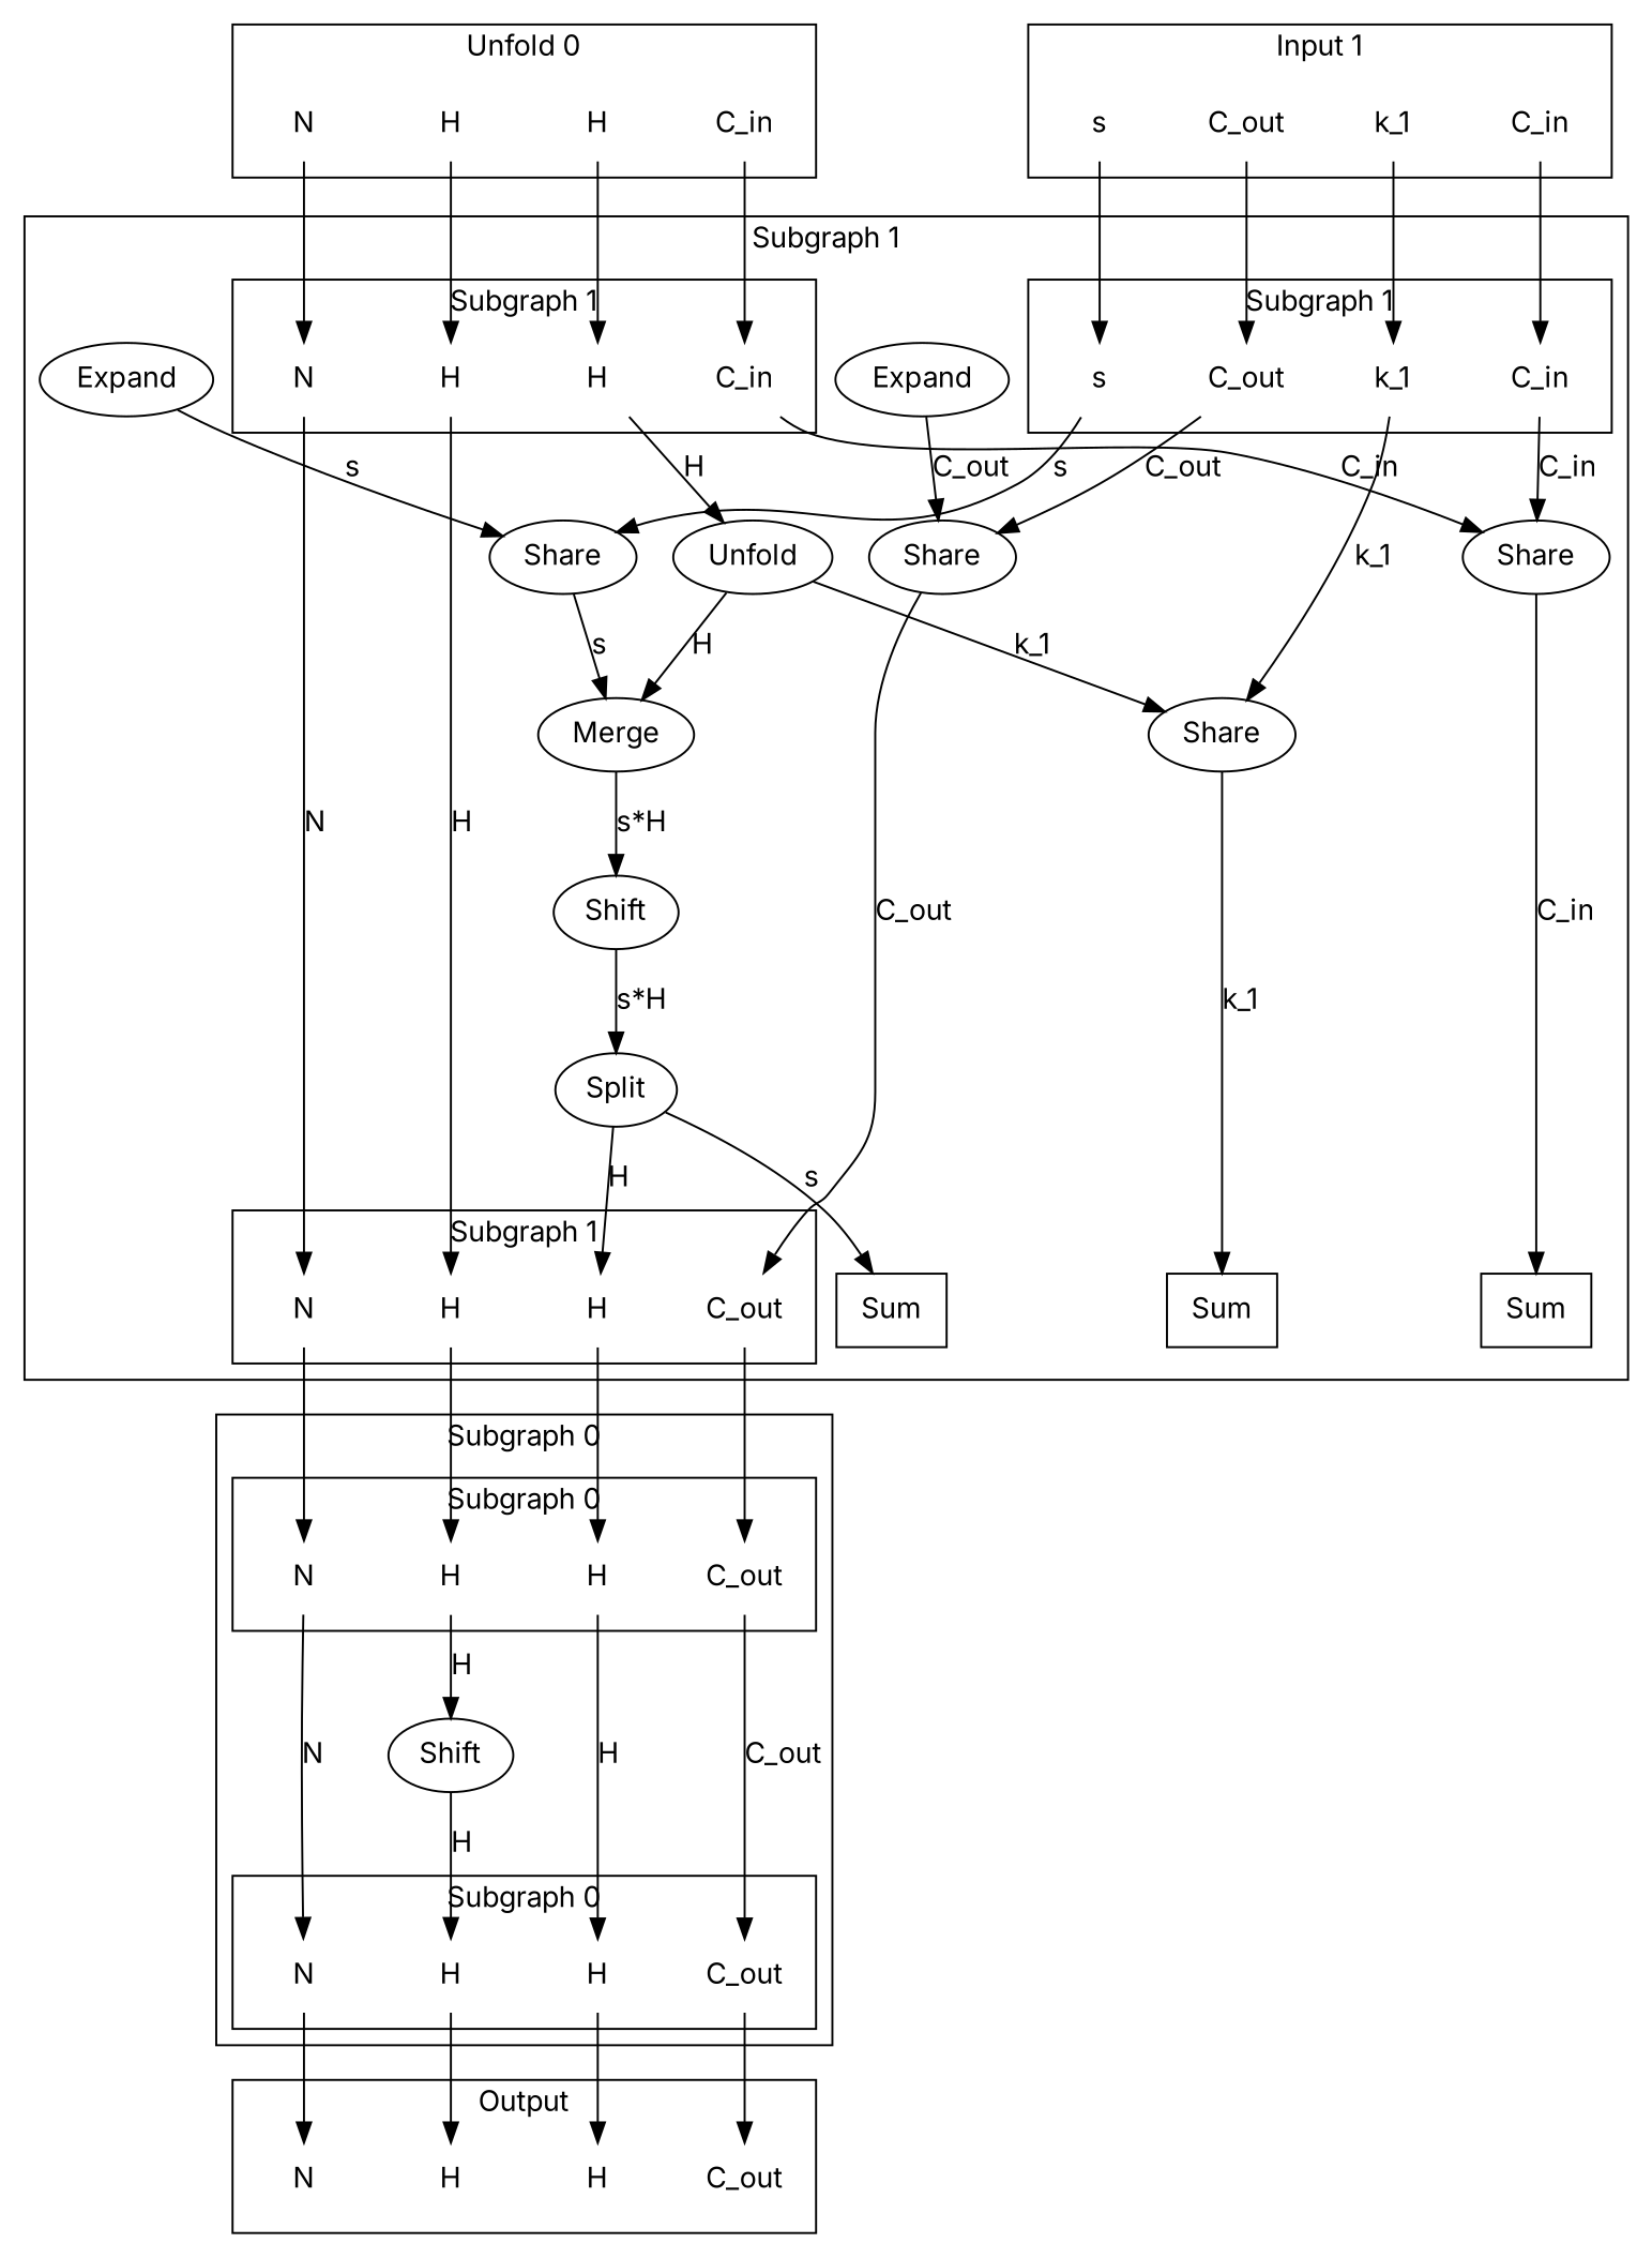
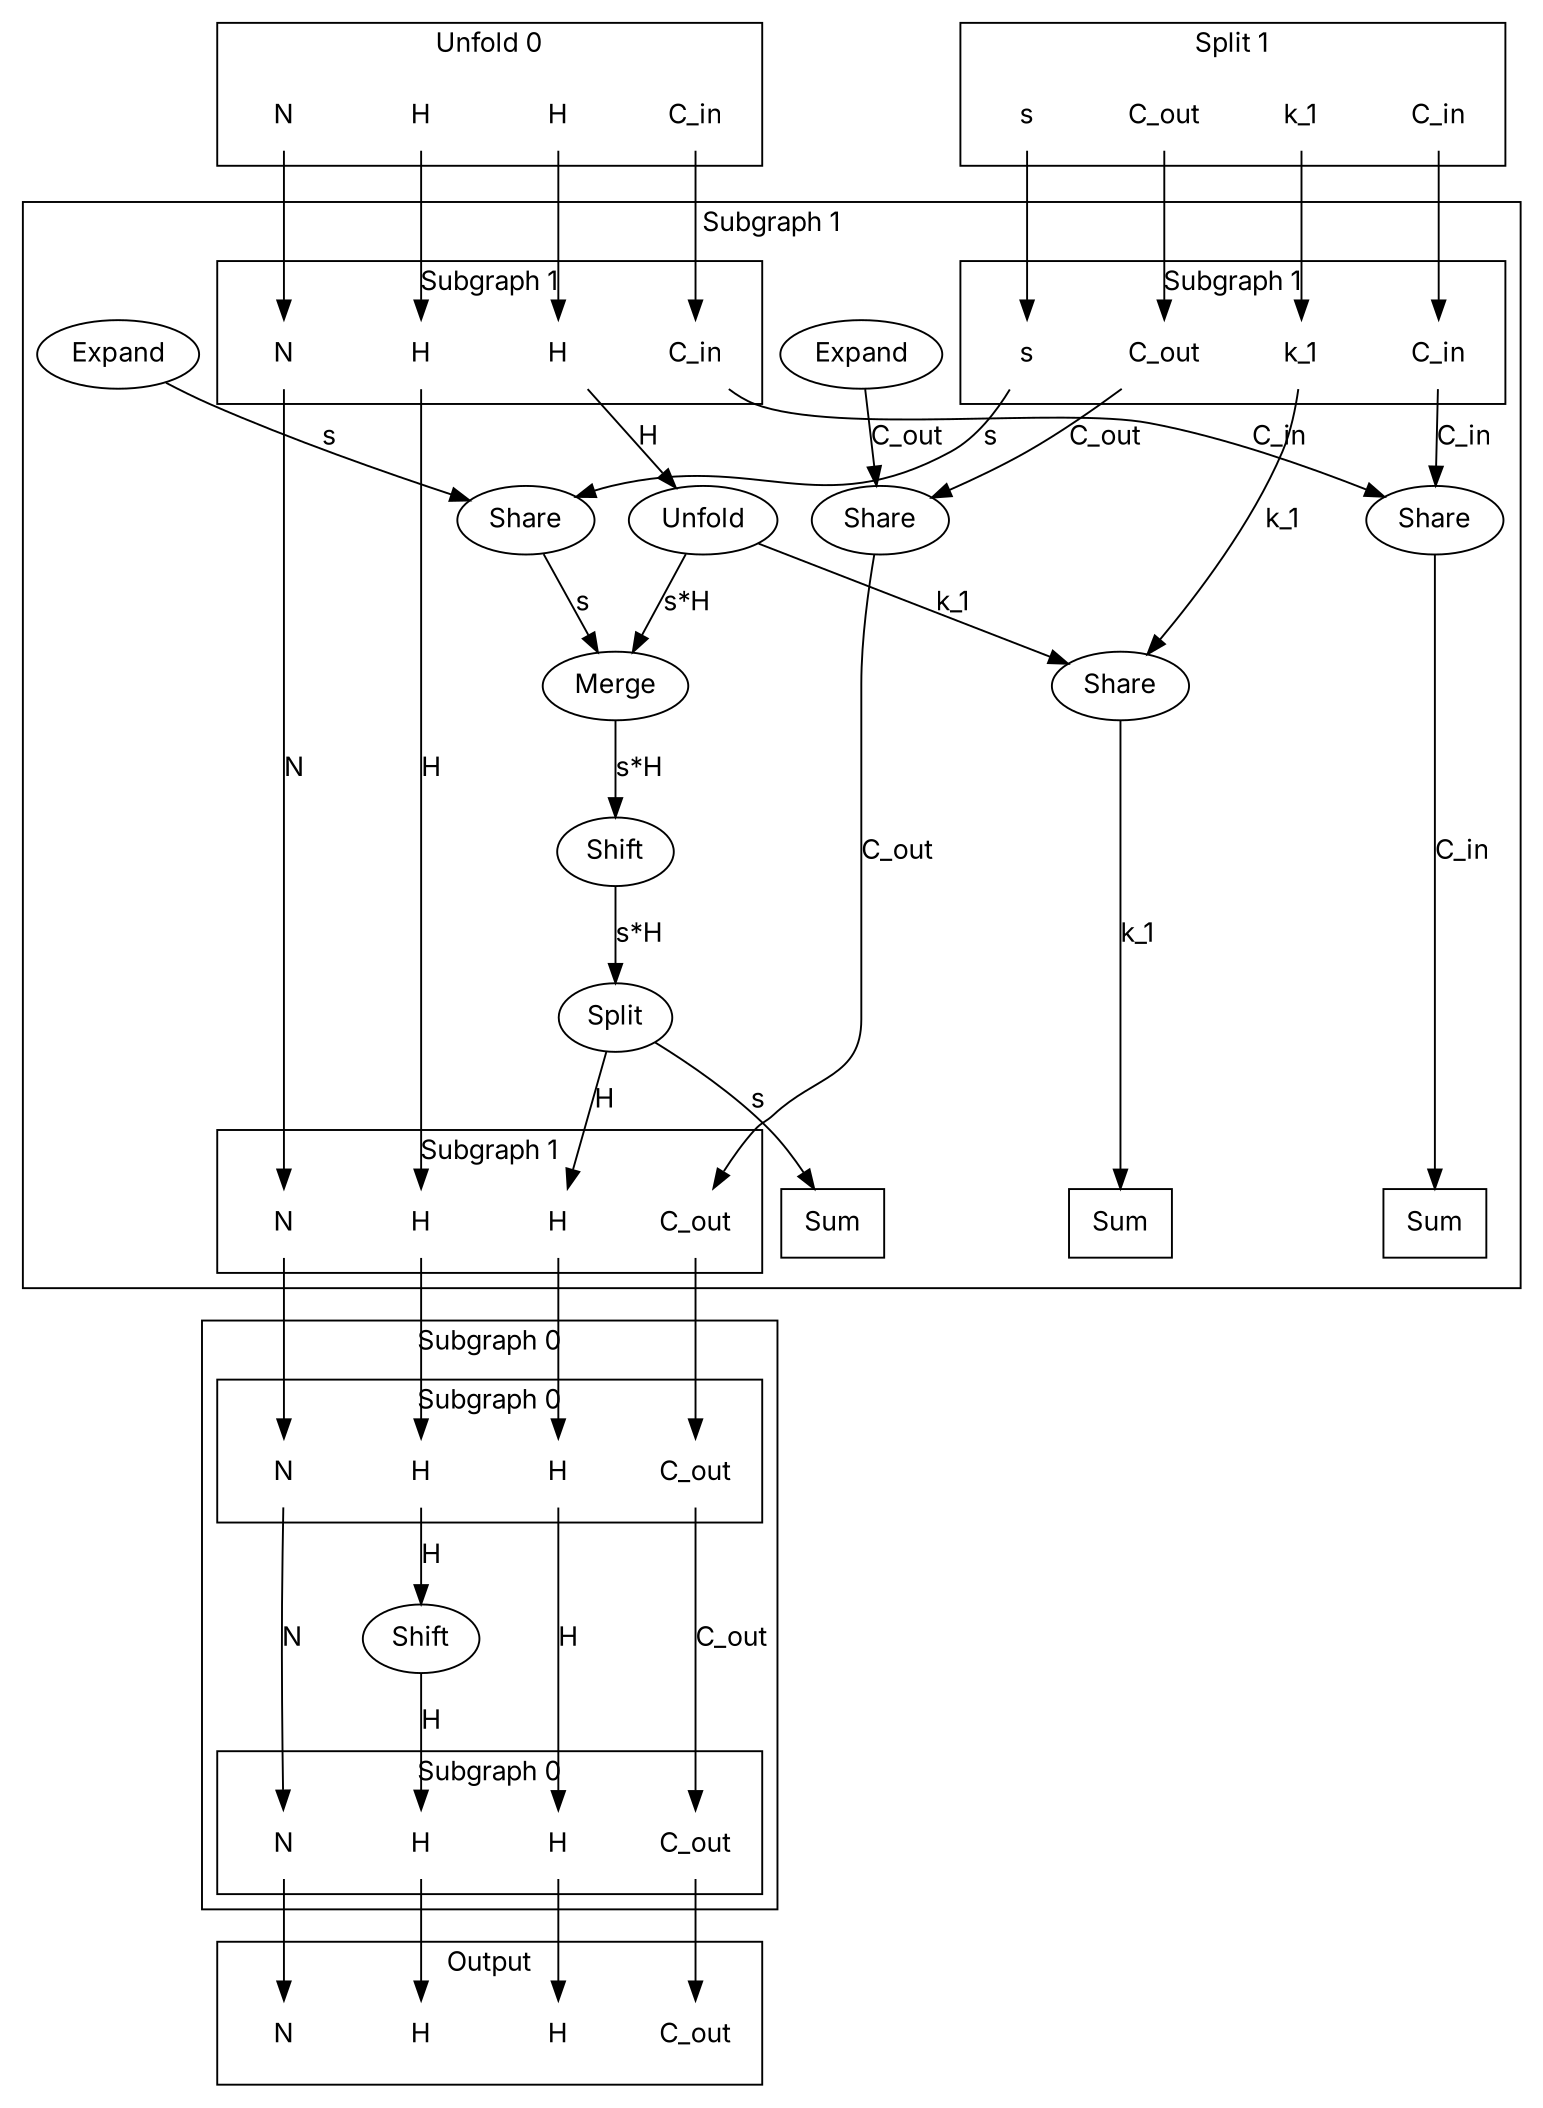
  digraph {
    fontname=Inter
    newrank=true
    node [fontname=Inter shape=none]
    edge [fontname=Inter]
    n1 [label=N]
    n2 [label=C_in]
    n3 [label=H]
    n4 [label=H]
    n5 [label=C_out]
    n6 [label=k_1]
    n7 [label=s]
    n8 [label=C_in]
    n9 [label=N]
    n10 [label=C_out]
    n11 [label=H]
    n12 [label=H]
    n13 [label=N]
    n14 [label=C_out]
    n15 [label=H]
    n16 [label=H]
    n17 [label=Shift shape=""]
    n18 [label=Sum shape=box]
    n19 [label=Sum shape=box]
    n20 [label=Sum shape=box]
    n21 [label=N]
    n22 [label=C_out]
    n23 [label=H]
    n24 [label=H]
    n25 [label=N]
    n26 [label=C_in]
    n27 [label=H]
    n28 [label=H]
    n29 [label=C_out]
    n30 [label=k_1]
    n31 [label=s]
    n32 [label=C_in]
    n33 [label=Share shape=""]
    n34 [label=Unfold shape=""]
    n35 [label=Share shape=""]
    n36 [label=Share shape=""]
    n37 [label=Share shape=""]
    n38 [label=Merge shape=""]
    n39 [label=Expand shape=""]
    n40 [label=Expand shape=""]
    n41 [label=Shift shape=""]
    n42 [label=Split shape=""]
    n43 [label=N]
    n44 [label=C_out]
    n45 [label=H]
    n46 [label=H]
    subgraph sub_1 {
      rank=same
      n1
      n2
      n3
      n4
      n5
      n6
      n7
      n8
    }
    subgraph cluster_2 {
      label="Subgraph 0"
      n17
      subgraph sub_3 {
        label="Subgraph 0"
        rank=same
        n9
        n10
        n11
        n12
      }
      subgraph sub_4 {
        label="Subgraph 0"
        rank=same
        n13
        n14
        n15
        n16
      }
      subgraph cluster_5 {
        label="Subgraph 0"
        n9
        n10
        n11
        n12
      }
      subgraph cluster_6 {
        label="Subgraph 0"
        n13
        n14
        n15
        n16
      }
    }
    subgraph cluster_7 {
      label="Subgraph 1"
      n33
      n34
      n35
      n36
      n37
      n38
      n39
      n40
      n41
      n42
      subgraph sub_8 {
        label="Subgraph 1"
        rank=same
        n18
        n19
        n20
        n21
        n22
        n23
        n24
      }
      subgraph sub_9 {
        label="Subgraph 1"
        rank=same
        n25
        n26
        n27
        n28
        n29
        n30
        n31
        n32
      }
      subgraph cluster_10 {
        label="Subgraph 1"
        n21
        n22
        n23
        n24
      }
      subgraph cluster_11 {
        label="Subgraph 1"
        n25
        n26
        n27
        n28
      }
      subgraph cluster_12 {
        label="Subgraph 1"
        n29
        n30
        n31
        n32
      }
    }
    subgraph cluster_13 {
      label="Unfold 0"
      n1
      n2
      n3
      n4
    }
    subgraph cluster_14 {
-     label="Input 1"
+     label="Split 1"
      n5
      n6
      n7
      n8
    }
    subgraph cluster_15 {
      label=Output
      n43
      n44
      n45
      n46
    }
    n1 -> n25
    n2 -> n26
    n3 -> n27
    n4 -> n28
    n5 -> n29
    n6 -> n30
    n7 -> n31
    n8 -> n32
    n9 -> n43
    n10 -> n44
    n11 -> n45
    n12 -> n46
    n13 -> n9 [label=N]
    n14 -> n10 [label=C_out]
    n15 -> n11 [label=H]
    n16 -> n17 [label=H]
    n17 -> n12 [label=H]
    n21 -> n13
    n22 -> n14
    n23 -> n15
    n24 -> n16
    n25 -> n21 [label=N]
    n26 -> n33 [label=C_in]
    n27 -> n24 [label=H]
    n28 -> n34 [label=H]
    n29 -> n35 [label=C_out]
    n30 -> n36 [label=k_1]
    n31 -> n37 [label=s]
    n32 -> n33 [label=C_in]
    n33 -> n20 [label=C_in]
    n34 -> n36 [label=k_1]
-   n34 -> n38 [label=H]
+   n34 -> n38 [label="s*H"]
    n35 -> n22 [label=C_out]
    n36 -> n18 [label=k_1]
    n37 -> n38 [label=s]
    n38 -> n41 [label="s*H"]
    n39 -> n35 [label=C_out]
    n40 -> n37 [label=s]
    n41 -> n42 [label="s*H"]
    n42 -> n19 [label=s]
    n42 -> n23 [label=H]
  }
